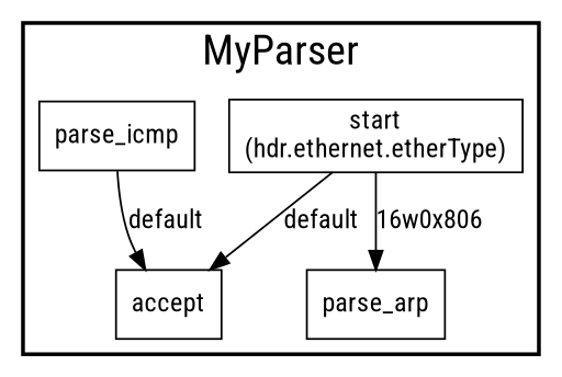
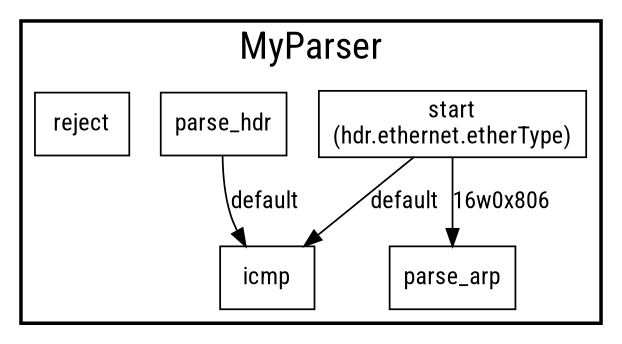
  digraph {
    fontname="Roboto Condensed"
    node [fontname="Roboto Condensed" shape=rectangle style=solid]
    edge [fontname="Roboto Condensed"]
    n1 [label="start\n(hdr.ethernet.etherType)"]
    n2 [label=parse_arp]
-   n3 [label=accept]
-   n4 [label=parse_icmp]
+   n3 [label=icmp]
+   n4 [label=parse_hdr]
+   n5 [label=reject]
    subgraph cluster_1 {
      fontsize="22pt"
      label=MyParser
      style=bold
      n1
      n2
      n3
      n4
+     n5
    }
    n1 -> n2 [label="16w0x806"]
    n1 -> n3 [label=default]
    n4 -> n3 [label=default]
  }
